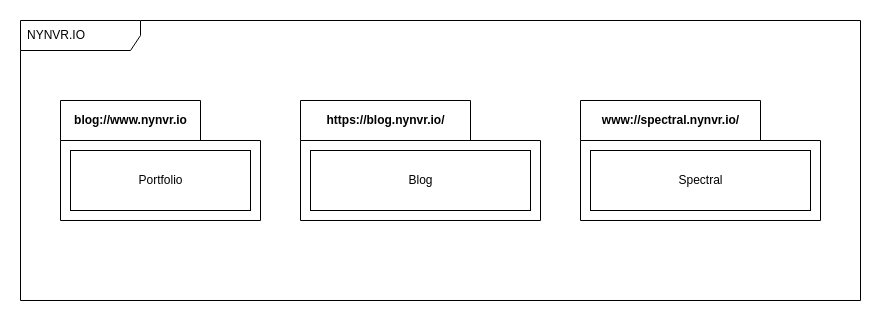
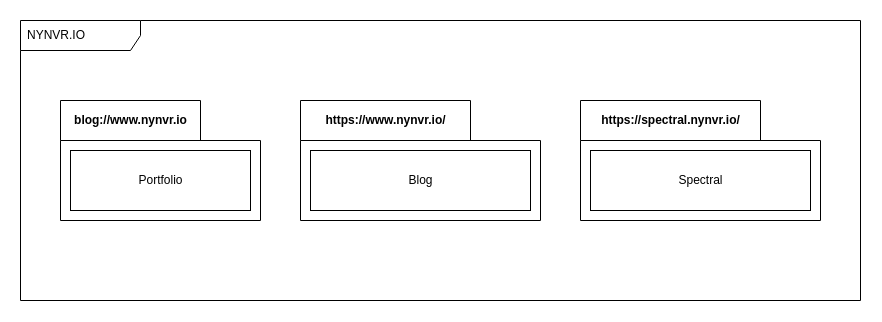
  <mxCell id="0" />
  <mxCell id="1" parent="0" />
  <mxCell id="2" value="NYNVR.IO" style="shape=umlFrame;whiteSpace=wrap;html=1;width=120;height=30;boundedLbl=1;verticalAlign=middle;align=left;spacingLeft=5;" parent="1" vertex="1"><mxGeometry x="20" y="20" width="840" height="280" as="geometry" /></mxCell>
  <mxCell id="3" value="blog://www.nynvr.io" style="shape=folder;fontStyle=1;tabWidth=140;tabHeight=40;tabPosition=left;html=1;boundedLbl=1;labelInHeader=1;container=1;collapsible=0;recursiveResize=0;" parent="1" vertex="1"><mxGeometry x="60" y="100" width="200" height="120" as="geometry" /></mxCell>
  <mxCell id="4" value="Portfolio" style="html=1;" parent="3" vertex="1"><mxGeometry width="180" height="60" relative="1" as="geometry"><mxPoint x="10" y="50" as="offset" /></mxGeometry></mxCell>
- <mxCell id="5" value="https://blog.nynvr.io/" style="shape=folder;fontStyle=1;tabWidth=170;tabHeight=40;tabPosition=left;html=1;boundedLbl=1;labelInHeader=1;container=1;collapsible=0;recursiveResize=0;" parent="1" vertex="1"><mxGeometry x="300" y="100" width="240" height="120" as="geometry" /></mxCell>
+ <mxCell id="5" value="https://www.nynvr.io/" style="shape=folder;fontStyle=1;tabWidth=170;tabHeight=40;tabPosition=left;html=1;boundedLbl=1;labelInHeader=1;container=1;collapsible=0;recursiveResize=0;" parent="1" vertex="1"><mxGeometry x="300" y="100" width="240" height="120" as="geometry" /></mxCell>
  <mxCell id="6" value="Blog" style="html=1;" parent="5" vertex="1"><mxGeometry width="220" height="60" relative="1" as="geometry"><mxPoint x="10" y="50" as="offset" /></mxGeometry></mxCell>
- <mxCell id="7" value="www://spectral.nynvr.io/" style="shape=folder;fontStyle=1;tabWidth=180;tabHeight=40;tabPosition=left;html=1;boundedLbl=1;labelInHeader=1;container=1;collapsible=0;recursiveResize=0;" parent="1" vertex="1"><mxGeometry x="580" y="100" width="240" height="120" as="geometry" /></mxCell>
+ <mxCell id="7" value="https://spectral.nynvr.io/" style="shape=folder;fontStyle=1;tabWidth=180;tabHeight=40;tabPosition=left;html=1;boundedLbl=1;labelInHeader=1;container=1;collapsible=0;recursiveResize=0;" parent="1" vertex="1"><mxGeometry x="580" y="100" width="240" height="120" as="geometry" /></mxCell>
  <mxCell id="8" value="Spectral" style="html=1;" parent="7" vertex="1"><mxGeometry width="220" height="60" relative="1" as="geometry"><mxPoint x="10" y="50" as="offset" /></mxGeometry></mxCell>
